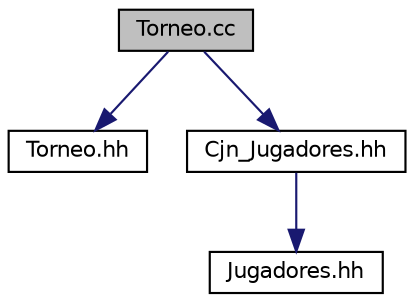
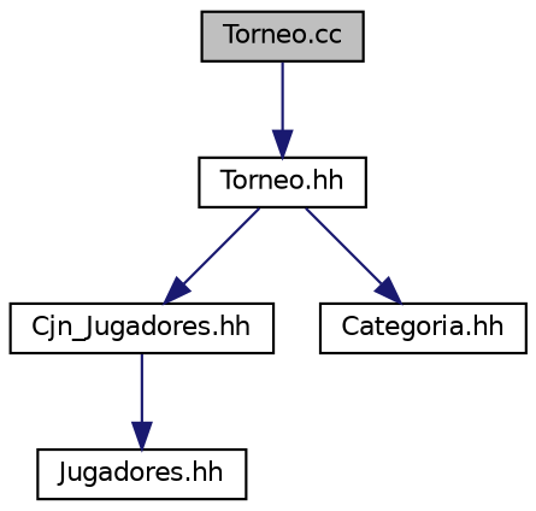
  digraph {
    node [color=black fillcolor=white fontname=Helvetica fontsize=10 shape=record style=filled]
    edge [color=midnightblue fontname=Helvetica fontsize=10 labelfontname=Helvetica labelfontsize=10 style=solid]
    n1 [fillcolor=grey75 fontcolor=black height=0.2 label="Torneo.cc" width=0.4]
    n2 [height=0.2 label="Torneo.hh" width=0.4]
    n3 [height=0.2 label="Cjn_Jugadores.hh" width=0.4]
+   n4 [height=0.2 label="Categoria.hh" width=0.4]
    n5 [height=0.2 label="Jugadores.hh" width=0.4]
    n1 -> n2
-   n1 -> n3
+   n2 -> n3
+   n2 -> n4
    n3 -> n5
  }
